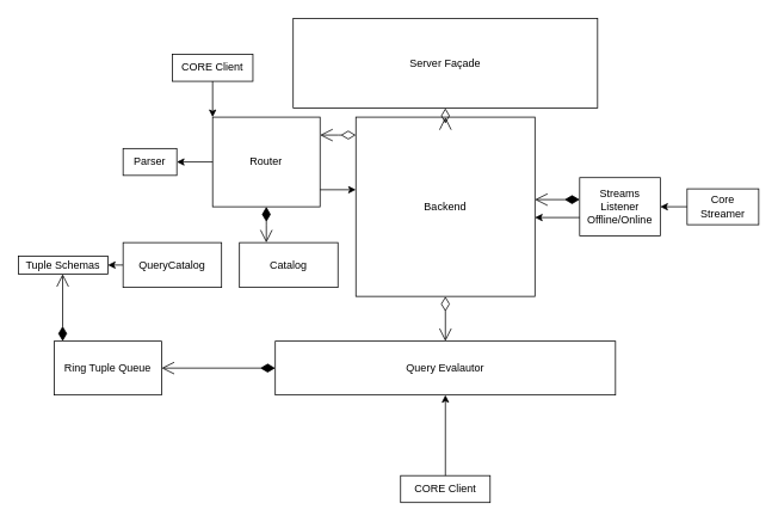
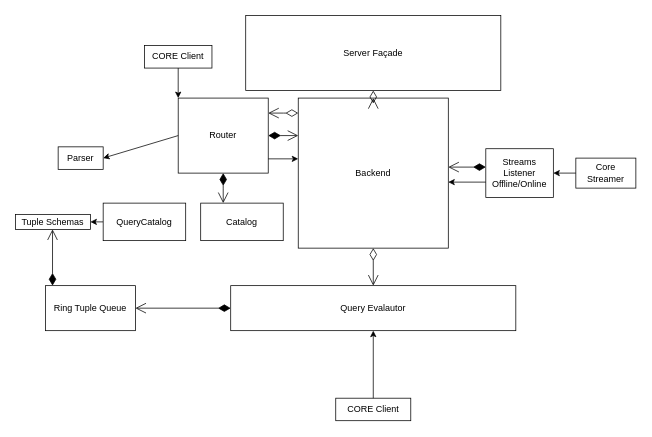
  <mxCell id="0" />
  <mxCell id="1" parent="0" />
  <mxCell id="2" value="Server Façade" style="rounded=0;whiteSpace=wrap;html=1;" parent="1" vertex="1"><mxGeometry x="327" y="20" width="340" height="100" as="geometry" /></mxCell>
  <mxCell id="3" value="Backend" style="whiteSpace=wrap;html=1;" parent="1" vertex="1"><mxGeometry x="397" y="130" width="200" height="200" as="geometry" /></mxCell>
  <mxCell id="4" value="&lt;div&gt;Streams Listener&lt;/div&gt;&lt;div&gt;Offline/Online&lt;br&gt;&lt;/div&gt;" style="whiteSpace=wrap;html=1;" parent="1" vertex="1"><mxGeometry x="647" y="197.5" width="90" height="65" as="geometry" /></mxCell>
  <mxCell id="5" value="Core Streamer" style="whiteSpace=wrap;html=1;" parent="1" vertex="1"><mxGeometry x="767" y="210" width="80" height="40" as="geometry" /></mxCell>
  <mxCell id="6" value="Query Evalautor" style="whiteSpace=wrap;html=1;" parent="1" vertex="1"><mxGeometry x="307" y="380" width="380" height="60" as="geometry" /></mxCell>
  <mxCell id="7" value="Ring Tuple Queue" style="whiteSpace=wrap;html=1;" parent="1" vertex="1"><mxGeometry x="60" y="380" width="120" height="60" as="geometry" /></mxCell>
  <mxCell id="8" value="CORE Client" style="whiteSpace=wrap;html=1;" parent="1" vertex="1"><mxGeometry x="447" y="530" width="100" height="30" as="geometry" /></mxCell>
  <mxCell id="9" value="Tuple Schemas" style="whiteSpace=wrap;html=1;" parent="1" vertex="1"><mxGeometry x="20" y="285" width="100" height="20" as="geometry" /></mxCell>
  <mxCell id="10" value="Catalog" style="whiteSpace=wrap;html=1;" parent="1" vertex="1"><mxGeometry x="267" y="270" width="110" height="50" as="geometry" /></mxCell>
  <mxCell id="11" value="Router" style="whiteSpace=wrap;html=1;" parent="1" vertex="1"><mxGeometry x="237" y="130" width="120" height="100" as="geometry" /></mxCell>
- <mxCell id="12" value="Parser" style="whiteSpace=wrap;html=1;" parent="1" vertex="1"><mxGeometry x="137" y="165" width="60" height="30" as="geometry" /></mxCell>
+ <mxCell id="12" value="Parser" style="whiteSpace=wrap;html=1;" parent="1" vertex="1"><mxGeometry x="77" y="195" width="60" height="30" as="geometry" /></mxCell>
  <mxCell id="13" value="CORE Client" style="whiteSpace=wrap;html=1;" parent="1" vertex="1"><mxGeometry x="192" y="60" width="90" height="30" as="geometry" /></mxCell>
  <mxCell id="14" value="" style="endArrow=classic;html=1;rounded=0;exitX=0.5;exitY=1;exitDx=0;exitDy=0;entryX=0;entryY=0;entryDx=0;entryDy=0;" parent="1" source="13" target="11" edge="1"><mxGeometry width="50" height="50" relative="1" as="geometry"><mxPoint x="447" y="450" as="sourcePoint" /><mxPoint x="527" y="480" as="targetPoint" /></mxGeometry></mxCell>
  <mxCell id="15" value="" style="endArrow=classic;html=1;rounded=0;exitX=0.5;exitY=0;exitDx=0;exitDy=0;entryX=0.5;entryY=1;entryDx=0;entryDy=0;" parent="1" source="8" target="6" edge="1"><mxGeometry width="50" height="50" relative="1" as="geometry"><mxPoint x="477" y="530" as="sourcePoint" /><mxPoint x="527" y="480" as="targetPoint" /></mxGeometry></mxCell>
  <mxCell id="16" value="" style="endArrow=open;html=1;endSize=12;startArrow=diamondThin;startSize=14;startFill=1;edgeStyle=orthogonalEdgeStyle;align=left;verticalAlign=bottom;rounded=0;exitX=0;exitY=0.5;exitDx=0;exitDy=0;entryX=1;entryY=0.5;entryDx=0;entryDy=0;" parent="1" source="6" target="7" edge="1"><mxGeometry x="-1" y="3" relative="1" as="geometry"><mxPoint x="237" y="490" as="sourcePoint" /><mxPoint x="397" y="490" as="targetPoint" /></mxGeometry></mxCell>
  <mxCell id="17" value="" style="endArrow=open;html=1;endSize=12;startArrow=diamondThin;startSize=14;startFill=1;edgeStyle=orthogonalEdgeStyle;align=left;verticalAlign=bottom;rounded=0;exitX=0.5;exitY=1;exitDx=0;exitDy=0;" parent="1" source="11" edge="1"><mxGeometry x="-1" y="3" relative="1" as="geometry"><mxPoint x="167" y="600" as="sourcePoint" /><mxPoint x="297" y="270" as="targetPoint" /></mxGeometry></mxCell>
+ <mxCell id="18" value="" style="endArrow=open;html=1;endSize=12;startArrow=diamondThin;startSize=14;startFill=1;edgeStyle=orthogonalEdgeStyle;align=left;verticalAlign=bottom;rounded=0;exitX=1;exitY=0.5;exitDx=0;exitDy=0;entryX=0;entryY=0.25;entryDx=0;entryDy=0;" parent="1" source="11" target="3" edge="1"><mxGeometry x="-1" y="3" relative="1" as="geometry"><mxPoint x="177" y="610" as="sourcePoint" /><mxPoint x="337" y="610" as="targetPoint" /></mxGeometry></mxCell>
  <mxCell id="19" value="" style="endArrow=open;html=1;endSize=12;startArrow=diamondThin;startSize=14;startFill=1;edgeStyle=orthogonalEdgeStyle;align=left;verticalAlign=bottom;rounded=0;" parent="1" edge="1" target="9"><mxGeometry x="-1" y="3" relative="1" as="geometry"><mxPoint x="69.5" y="380" as="sourcePoint" /><mxPoint x="69.5" y="305" as="targetPoint" /></mxGeometry></mxCell>
  <mxCell id="20" value="" style="endArrow=open;html=1;endSize=12;startArrow=diamondThin;startSize=14;startFill=0;edgeStyle=orthogonalEdgeStyle;align=left;verticalAlign=bottom;rounded=0;exitX=0;exitY=0.1;exitDx=0;exitDy=0;exitPerimeter=0;" parent="1" source="3" edge="1"><mxGeometry x="-1" y="3" relative="1" as="geometry"><mxPoint x="127" y="520" as="sourcePoint" /><mxPoint x="357" y="150" as="targetPoint" /></mxGeometry></mxCell>
  <mxCell id="21" value="" style="endArrow=open;html=1;endSize=12;startArrow=diamondThin;startSize=14;startFill=0;edgeStyle=orthogonalEdgeStyle;align=left;verticalAlign=bottom;rounded=0;exitX=0.5;exitY=1;exitDx=0;exitDy=0;entryX=0.5;entryY=0;entryDx=0;entryDy=0;" parent="1" source="3" target="6" edge="1"><mxGeometry x="-1" y="3" relative="1" as="geometry"><mxPoint x="137" y="530" as="sourcePoint" /><mxPoint x="297" y="530" as="targetPoint" /></mxGeometry></mxCell>
  <mxCell id="22" value="" style="endArrow=open;html=1;endSize=12;startArrow=diamondThin;startSize=14;startFill=0;edgeStyle=orthogonalEdgeStyle;align=left;verticalAlign=bottom;rounded=0;exitX=0.5;exitY=1;exitDx=0;exitDy=0;entryX=0.5;entryY=0;entryDx=0;entryDy=0;" parent="1" source="2" target="3" edge="1"><mxGeometry x="-1" y="3" relative="1" as="geometry"><mxPoint x="147" y="540" as="sourcePoint" /><mxPoint x="307" y="540" as="targetPoint" /></mxGeometry></mxCell>
  <mxCell id="23" value="" style="endArrow=classic;html=1;rounded=0;entryX=0;entryY=0.5;entryDx=0;entryDy=0;exitX=1;exitY=1;exitDx=0;exitDy=0;" parent="1" edge="1"><mxGeometry width="50" height="50" relative="1" as="geometry"><mxPoint x="357" y="211" as="sourcePoint" /><mxPoint x="397" y="211" as="targetPoint" /></mxGeometry></mxCell>
  <mxCell id="24" value="" style="endArrow=open;html=1;endSize=12;startArrow=diamondThin;startSize=14;startFill=1;edgeStyle=orthogonalEdgeStyle;align=left;verticalAlign=bottom;rounded=0;exitX=0;exitY=0.5;exitDx=0;exitDy=0;entryX=1;entryY=0.5;entryDx=0;entryDy=0;" parent="1" edge="1"><mxGeometry x="-1" y="3" relative="1" as="geometry"><mxPoint x="647" y="222" as="sourcePoint" /><mxPoint x="597" y="222" as="targetPoint" /></mxGeometry></mxCell>
  <mxCell id="25" value="" style="endArrow=classic;html=1;rounded=0;entryX=1;entryY=0.6;entryDx=0;entryDy=0;entryPerimeter=0;" parent="1" edge="1"><mxGeometry width="50" height="50" relative="1" as="geometry"><mxPoint x="647" y="242" as="sourcePoint" /><mxPoint x="597" y="242" as="targetPoint" /></mxGeometry></mxCell>
  <mxCell id="26" value="" style="endArrow=classic;html=1;rounded=0;exitX=0;exitY=0.5;exitDx=0;exitDy=0;entryX=1;entryY=0.5;entryDx=0;entryDy=0;" parent="1" source="5" target="4" edge="1"><mxGeometry width="50" height="50" relative="1" as="geometry"><mxPoint x="537" y="660" as="sourcePoint" /><mxPoint x="607" y="660" as="targetPoint" /></mxGeometry></mxCell>
  <mxCell id="27" value="" style="endArrow=classic;html=1;rounded=0;entryX=1;entryY=0.5;entryDx=0;entryDy=0;exitX=0;exitY=0.5;exitDx=0;exitDy=0;" parent="1" source="11" target="12" edge="1"><mxGeometry width="50" height="50" relative="1" as="geometry"><mxPoint x="237" y="155" as="sourcePoint" /><mxPoint x="617" y="670" as="targetPoint" /></mxGeometry></mxCell>
  <mxCell id="28" style="edgeStyle=orthogonalEdgeStyle;rounded=0;orthogonalLoop=1;jettySize=auto;html=1;exitX=0;exitY=0.5;exitDx=0;exitDy=0;entryX=1;entryY=0.5;entryDx=0;entryDy=0;" edge="1" parent="1" source="29" target="9"><mxGeometry relative="1" as="geometry" /></mxCell>
  <mxCell id="29" value="QueryCatalog" style="whiteSpace=wrap;html=1;" vertex="1" parent="1"><mxGeometry x="137" y="270" width="110" height="50" as="geometry" /></mxCell>
